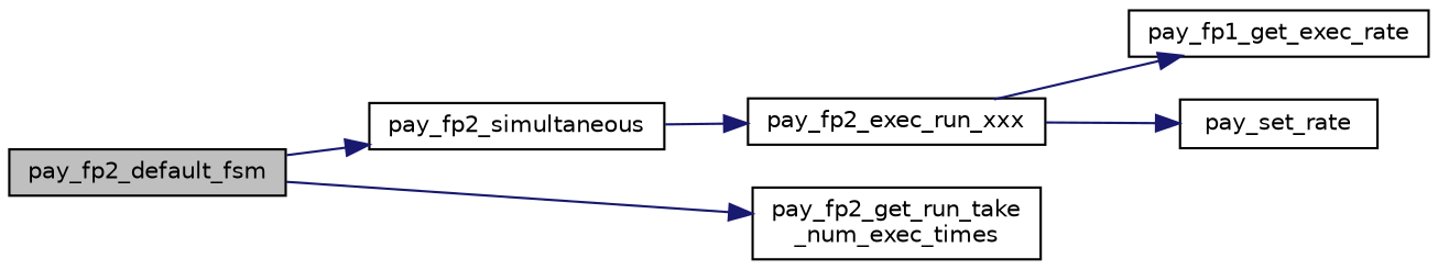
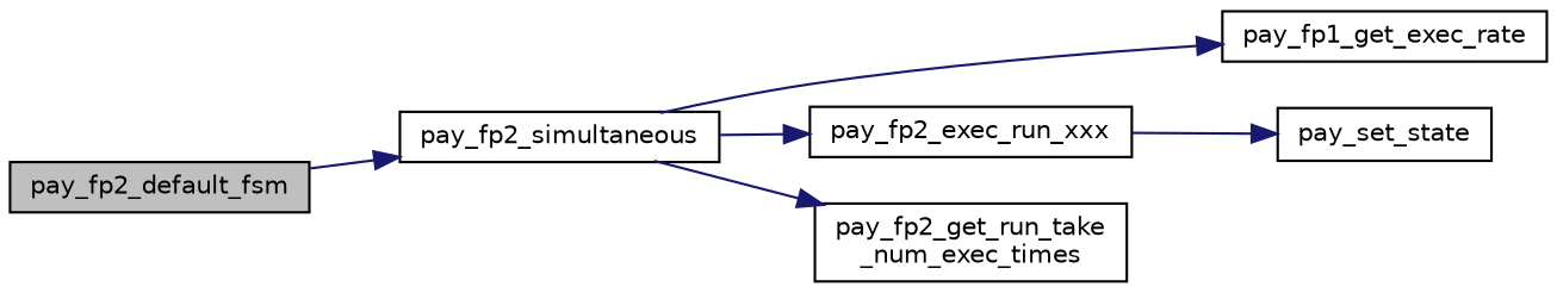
  digraph {
    rankdir=LR
    node [color=black fontname=Helvetica fontsize=10 shape=record]
    edge [color=midnightblue fontname=Helvetica fontsize=10 labelfontname=Helvetica labelfontsize=10 style=solid]
    n1 [fillcolor=grey75 fontcolor=black height=0.2 label=pay_fp2_default_fsm style=filled width=0.4]
    n2 [height=0.2 label=pay_fp2_simultaneous width=0.4]
    n3 [height=0.2 label=pay_fp1_get_exec_rate width=0.4]
    n4 [height=0.2 label=pay_fp2_exec_run_xxx width=0.4]
    n5 [height=0.2 label="pay_fp2_get_run_take\l_num_exec_times" width=0.4]
-   n6 [height=0.2 label=pay_set_rate width=0.4]
+   n6 [height=0.2 label=pay_set_state width=0.4]
    n1 -> n2
-   n4 -> n3
+   n2 -> n3
    n2 -> n4
-   n1 -> n5
+   n2 -> n5
    n4 -> n6
  }
